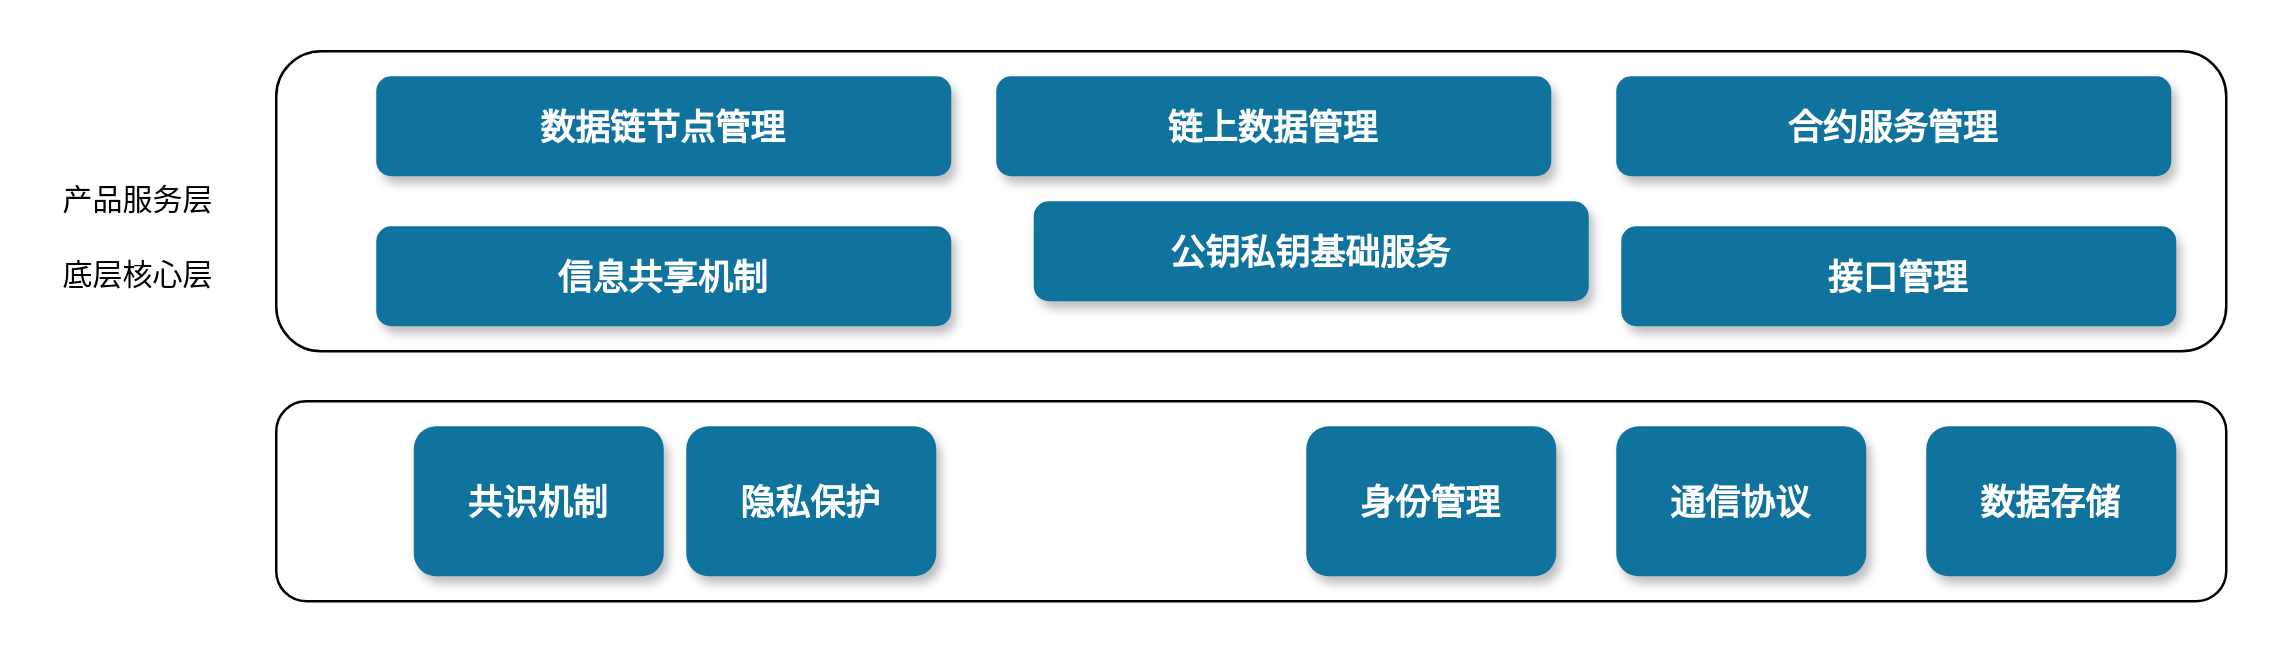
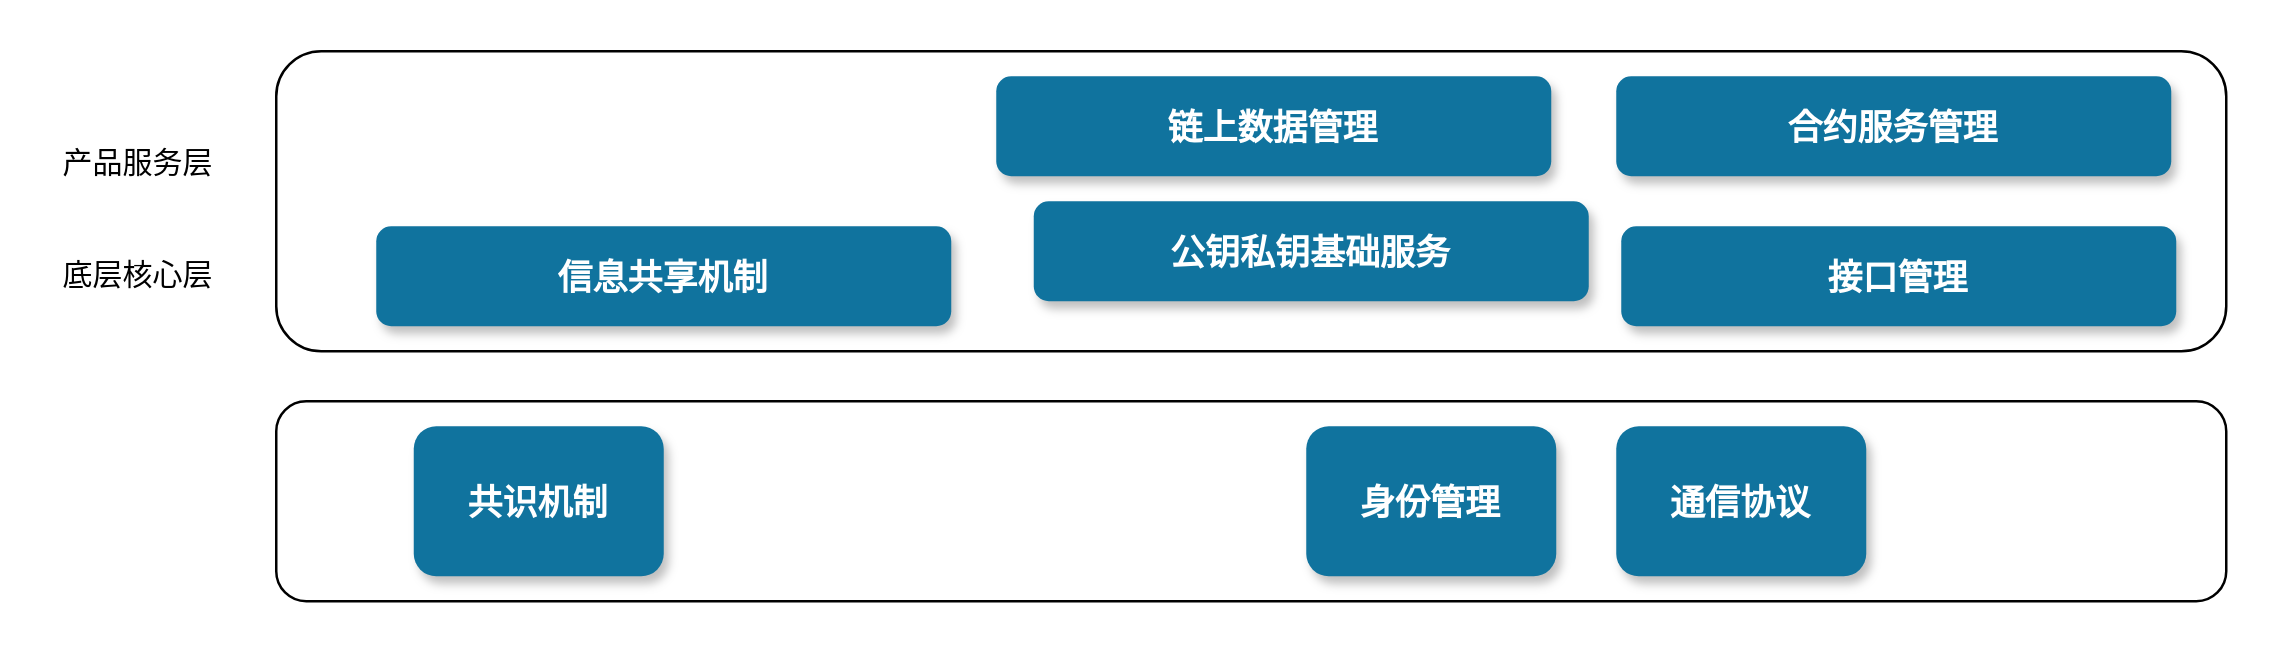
  <mxCell id="0" />
  <mxCell id="1" parent="0" />
  <mxCell id="2" value="" style="rounded=1;whiteSpace=wrap;html=1;" vertex="1" parent="1"><mxGeometry x="110" y="160" width="780" height="80" as="geometry" /></mxCell>
- <mxCell id="3" value="数据存储" style="rounded=1;fillColor=#10739E;strokeColor=none;shadow=1;gradientColor=none;fontStyle=1;fontColor=#FFFFFF;fontSize=14;" parent="1" vertex="1"><mxGeometry x="770" y="170" width="100" height="60" as="geometry" /></mxCell>
  <mxCell id="4" value="通信协议" style="rounded=1;fillColor=#10739E;strokeColor=none;shadow=1;gradientColor=none;fontStyle=1;fontColor=#FFFFFF;fontSize=14;" vertex="1" parent="1"><mxGeometry x="646" y="170" width="100" height="60" as="geometry" /></mxCell>
  <mxCell id="5" value="共识机制" style="rounded=1;fillColor=#10739E;strokeColor=none;shadow=1;gradientColor=none;fontStyle=1;fontColor=#FFFFFF;fontSize=14;" vertex="1" parent="1"><mxGeometry x="165" y="170" width="100" height="60" as="geometry" /></mxCell>
- <mxCell id="6" value="隐私保护" style="rounded=1;fillColor=#10739E;strokeColor=none;shadow=1;gradientColor=none;fontStyle=1;fontColor=#FFFFFF;fontSize=14;" vertex="1" parent="1"><mxGeometry x="274" y="170" width="100" height="60" as="geometry" /></mxCell>
  <mxCell id="7" value="身份管理" style="rounded=1;fillColor=#10739E;strokeColor=none;shadow=1;gradientColor=none;fontStyle=1;fontColor=#FFFFFF;fontSize=14;" vertex="1" parent="1"><mxGeometry x="522" y="170" width="100" height="60" as="geometry" /></mxCell>
  <mxCell id="8" value="底层核心层" style="text;html=1;strokeColor=none;fillColor=none;align=center;verticalAlign=middle;whiteSpace=wrap;rounded=0;" vertex="1" parent="1"><mxGeometry x="20" y="100" width="70" height="20" as="geometry" /></mxCell>
  <mxCell id="9" value="" style="rounded=1;whiteSpace=wrap;html=1;" vertex="1" parent="1"><mxGeometry x="110" y="20" width="780" height="120" as="geometry" /></mxCell>
- <mxCell id="10" value="数据链节点管理" style="rounded=1;fillColor=#10739E;strokeColor=none;shadow=1;gradientColor=none;fontStyle=1;fontColor=#FFFFFF;fontSize=14;" vertex="1" parent="1"><mxGeometry x="150" y="30" width="230" height="40" as="geometry" /></mxCell>
  <mxCell id="11" value="链上数据管理" style="rounded=1;fillColor=#10739E;strokeColor=none;shadow=1;gradientColor=none;fontStyle=1;fontColor=#FFFFFF;fontSize=14;" vertex="1" parent="1"><mxGeometry x="398" y="30" width="222" height="40" as="geometry" /></mxCell>
  <mxCell id="12" value="合约服务管理" style="rounded=1;fillColor=#10739E;strokeColor=none;shadow=1;gradientColor=none;fontStyle=1;fontColor=#FFFFFF;fontSize=14;" vertex="1" parent="1"><mxGeometry x="646" y="30" width="222" height="40" as="geometry" /></mxCell>
  <mxCell id="13" value="信息共享机制" style="rounded=1;fillColor=#10739E;strokeColor=none;shadow=1;gradientColor=none;fontStyle=1;fontColor=#FFFFFF;fontSize=14;" vertex="1" parent="1"><mxGeometry x="150" y="90" width="230" height="40" as="geometry" /></mxCell>
  <mxCell id="14" value="公钥私钥基础服务" style="rounded=1;fillColor=#10739E;strokeColor=none;shadow=1;gradientColor=none;fontStyle=1;fontColor=#FFFFFF;fontSize=14;" vertex="1" parent="1"><mxGeometry x="413" y="80" width="222" height="40" as="geometry" /></mxCell>
  <mxCell id="15" value="接口管理" style="rounded=1;fillColor=#10739E;strokeColor=none;shadow=1;gradientColor=none;fontStyle=1;fontColor=#FFFFFF;fontSize=14;" vertex="1" parent="1"><mxGeometry x="648" y="90" width="222" height="40" as="geometry" /></mxCell>
- <mxCell id="16" value="产品服务层" style="text;html=1;strokeColor=none;fillColor=none;align=center;verticalAlign=middle;whiteSpace=wrap;rounded=0;" vertex="1" parent="1"><mxGeometry x="20" y="70" width="70" height="20" as="geometry" /></mxCell>
+ <mxCell id="16" value="产品服务层" style="text;html=1;strokeColor=none;fillColor=none;align=center;verticalAlign=middle;whiteSpace=wrap;rounded=0;" vertex="1" parent="1"><mxGeometry x="20" y="55" width="70" height="20" as="geometry" /></mxCell>
